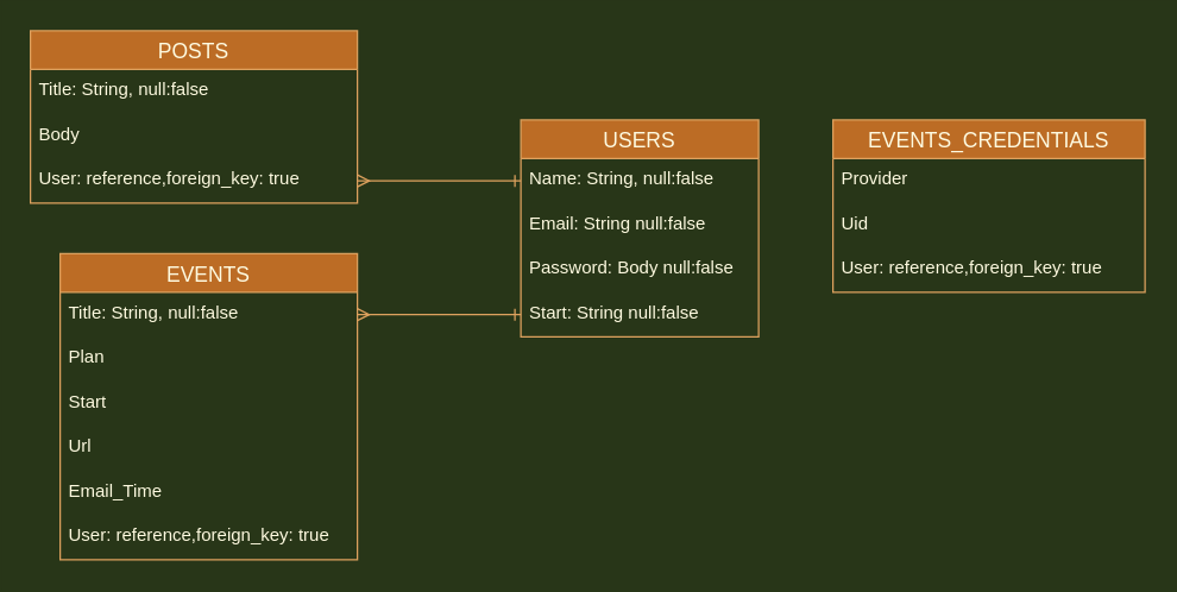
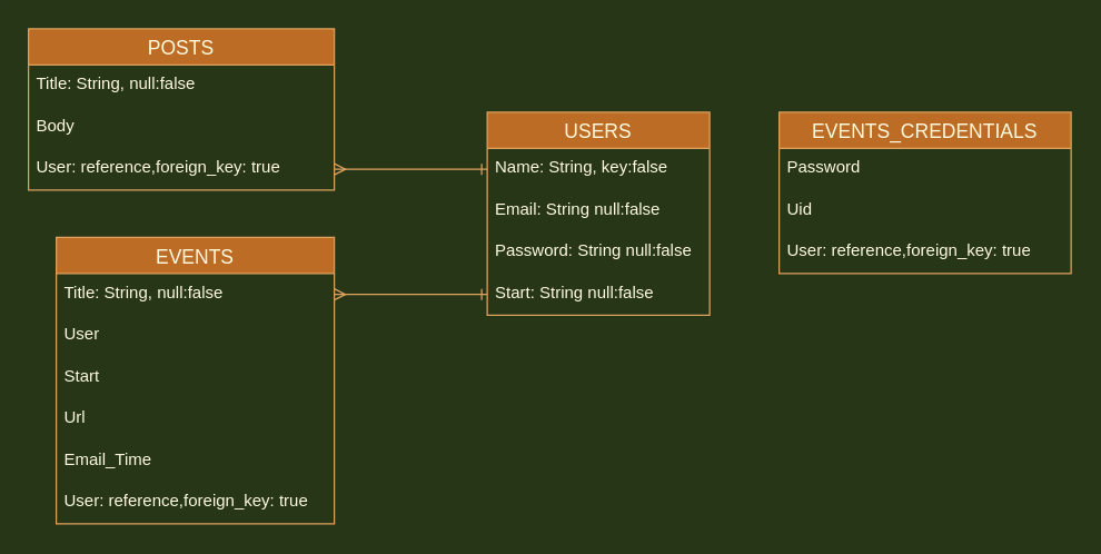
  <mxCell id="0" />
  <mxCell id="1" parent="0" />
  <mxCell id="2" value="USERS" style="swimlane;fontStyle=0;childLayout=stackLayout;horizontal=1;startSize=26;horizontalStack=0;resizeParent=1;resizeParentMax=0;resizeLast=0;collapsible=1;marginBottom=0;align=center;fontSize=14;fillColor=#BC6C25;strokeColor=#DDA15E;fontColor=#FEFAE0;" parent="1" vertex="1"><mxGeometry x="350" y="80" width="160" height="146" as="geometry" /></mxCell>
- <mxCell id="3" value="Name: String, null:false" style="text;strokeColor=none;fillColor=none;spacingLeft=4;spacingRight=4;overflow=hidden;rotatable=0;points=[[0,0.5],[1,0.5]];portConstraint=eastwest;fontSize=12;fontColor=#FEFAE0;" parent="2" vertex="1"><mxGeometry y="26" width="160" height="30" as="geometry" /></mxCell>
+ <mxCell id="3" value="Name: String, key:false" style="text;strokeColor=none;fillColor=none;spacingLeft=4;spacingRight=4;overflow=hidden;rotatable=0;points=[[0,0.5],[1,0.5]];portConstraint=eastwest;fontSize=12;fontColor=#FEFAE0;" parent="2" vertex="1"><mxGeometry y="26" width="160" height="30" as="geometry" /></mxCell>
  <mxCell id="4" value="Email: String null:false" style="text;strokeColor=none;fillColor=none;spacingLeft=4;spacingRight=4;overflow=hidden;rotatable=0;points=[[0,0.5],[1,0.5]];portConstraint=eastwest;fontSize=12;fontColor=#FEFAE0;" parent="2" vertex="1"><mxGeometry y="56" width="160" height="30" as="geometry" /></mxCell>
- <mxCell id="5" value="Password: Body null:false" style="text;strokeColor=none;fillColor=none;spacingLeft=4;spacingRight=4;overflow=hidden;rotatable=0;points=[[0,0.5],[1,0.5]];portConstraint=eastwest;fontSize=12;fontColor=#FEFAE0;" parent="2" vertex="1"><mxGeometry y="86" width="160" height="30" as="geometry" /></mxCell>
+ <mxCell id="5" value="Password: String null:false" style="text;strokeColor=none;fillColor=none;spacingLeft=4;spacingRight=4;overflow=hidden;rotatable=0;points=[[0,0.5],[1,0.5]];portConstraint=eastwest;fontSize=12;fontColor=#FEFAE0;" parent="2" vertex="1"><mxGeometry y="86" width="160" height="30" as="geometry" /></mxCell>
  <mxCell id="6" value="Start: String null:false" style="text;strokeColor=none;fillColor=none;spacingLeft=4;spacingRight=4;overflow=hidden;rotatable=0;points=[[0,0.5],[1,0.5]];portConstraint=eastwest;fontSize=12;fontColor=#FEFAE0;" parent="2" vertex="1"><mxGeometry y="116" width="160" height="30" as="geometry" /></mxCell>
  <mxCell id="7" value="EVENTS_CREDENTIALS" style="swimlane;fontStyle=0;childLayout=stackLayout;horizontal=1;startSize=26;horizontalStack=0;resizeParent=1;resizeParentMax=0;resizeLast=0;collapsible=1;marginBottom=0;align=center;fontSize=14;fillColor=#BC6C25;strokeColor=#DDA15E;fontColor=#FEFAE0;" parent="1" vertex="1"><mxGeometry x="560" y="80" width="210" height="116" as="geometry" /></mxCell>
- <mxCell id="8" value="Provider" style="text;strokeColor=none;fillColor=none;spacingLeft=4;spacingRight=4;overflow=hidden;rotatable=0;points=[[0,0.5],[1,0.5]];portConstraint=eastwest;fontSize=12;fontColor=#FEFAE0;" parent="7" vertex="1"><mxGeometry y="26" width="210" height="30" as="geometry" /></mxCell>
+ <mxCell id="8" value="Password" style="text;strokeColor=none;fillColor=none;spacingLeft=4;spacingRight=4;overflow=hidden;rotatable=0;points=[[0,0.5],[1,0.5]];portConstraint=eastwest;fontSize=12;fontColor=#FEFAE0;" parent="7" vertex="1"><mxGeometry y="26" width="210" height="30" as="geometry" /></mxCell>
  <mxCell id="9" value="Uid" style="text;strokeColor=none;fillColor=none;spacingLeft=4;spacingRight=4;overflow=hidden;rotatable=0;points=[[0,0.5],[1,0.5]];portConstraint=eastwest;fontSize=12;fontColor=#FEFAE0;" parent="7" vertex="1"><mxGeometry y="56" width="210" height="30" as="geometry" /></mxCell>
  <mxCell id="10" value="User: reference,foreign_key: true" style="text;strokeColor=none;fillColor=none;spacingLeft=4;spacingRight=4;overflow=hidden;rotatable=0;points=[[0,0.5],[1,0.5]];portConstraint=eastwest;fontSize=12;fontColor=#FEFAE0;" parent="7" vertex="1"><mxGeometry y="86" width="210" height="30" as="geometry" /></mxCell>
  <mxCell id="11" value="EVENTS" style="swimlane;fontStyle=0;childLayout=stackLayout;horizontal=1;startSize=26;horizontalStack=0;resizeParent=1;resizeParentMax=0;resizeLast=0;collapsible=1;marginBottom=0;align=center;fontSize=14;fillColor=#BC6C25;strokeColor=#DDA15E;fontColor=#FEFAE0;" parent="1" vertex="1"><mxGeometry x="40" y="170" width="200" height="206" as="geometry" /></mxCell>
  <mxCell id="12" value="Title: String, null:false" style="text;strokeColor=none;fillColor=none;spacingLeft=4;spacingRight=4;overflow=hidden;rotatable=0;points=[[0,0.5],[1,0.5]];portConstraint=eastwest;fontSize=12;fontColor=#FEFAE0;" parent="11" vertex="1"><mxGeometry y="26" width="200" height="30" as="geometry" /></mxCell>
- <mxCell id="13" value="Plan" style="text;strokeColor=none;fillColor=none;spacingLeft=4;spacingRight=4;overflow=hidden;rotatable=0;points=[[0,0.5],[1,0.5]];portConstraint=eastwest;fontSize=12;fontColor=#FEFAE0;" parent="11" vertex="1"><mxGeometry y="56" width="200" height="30" as="geometry" /></mxCell>
+ <mxCell id="13" value="User" style="text;strokeColor=none;fillColor=none;spacingLeft=4;spacingRight=4;overflow=hidden;rotatable=0;points=[[0,0.5],[1,0.5]];portConstraint=eastwest;fontSize=12;fontColor=#FEFAE0;" parent="11" vertex="1"><mxGeometry y="56" width="200" height="30" as="geometry" /></mxCell>
  <mxCell id="14" value="Start" style="text;strokeColor=none;fillColor=none;spacingLeft=4;spacingRight=4;overflow=hidden;rotatable=0;points=[[0,0.5],[1,0.5]];portConstraint=eastwest;fontSize=12;fontColor=#FEFAE0;" parent="11" vertex="1"><mxGeometry y="86" width="200" height="30" as="geometry" /></mxCell>
  <mxCell id="15" value="Url" style="text;strokeColor=none;fillColor=none;spacingLeft=4;spacingRight=4;overflow=hidden;rotatable=0;points=[[0,0.5],[1,0.5]];portConstraint=eastwest;fontSize=12;fontColor=#FEFAE0;" parent="11" vertex="1"><mxGeometry y="116" width="200" height="30" as="geometry" /></mxCell>
  <mxCell id="16" value="Email_Time" style="text;strokeColor=none;fillColor=none;spacingLeft=4;spacingRight=4;overflow=hidden;rotatable=0;points=[[0,0.5],[1,0.5]];portConstraint=eastwest;fontSize=12;fontColor=#FEFAE0;" parent="11" vertex="1"><mxGeometry y="146" width="200" height="30" as="geometry" /></mxCell>
  <mxCell id="17" value="User: reference,foreign_key: true" style="text;strokeColor=none;fillColor=none;spacingLeft=4;spacingRight=4;overflow=hidden;rotatable=0;points=[[0,0.5],[1,0.5]];portConstraint=eastwest;fontSize=12;fontColor=#FEFAE0;" parent="11" vertex="1"><mxGeometry y="176" width="200" height="30" as="geometry" /></mxCell>
  <mxCell id="18" value="POSTS" style="swimlane;fontStyle=0;childLayout=stackLayout;horizontal=1;startSize=26;horizontalStack=0;resizeParent=1;resizeParentMax=0;resizeLast=0;collapsible=1;marginBottom=0;align=center;fontSize=14;fillColor=#BC6C25;strokeColor=#DDA15E;fontColor=#FEFAE0;" parent="1" vertex="1"><mxGeometry x="20" y="20" width="220" height="116" as="geometry" /></mxCell>
  <mxCell id="19" value="Title: String, null:false" style="text;strokeColor=none;fillColor=none;spacingLeft=4;spacingRight=4;overflow=hidden;rotatable=0;points=[[0,0.5],[1,0.5]];portConstraint=eastwest;fontSize=12;fontColor=#FEFAE0;" parent="18" vertex="1"><mxGeometry y="26" width="220" height="30" as="geometry" /></mxCell>
  <mxCell id="20" value="Body" style="text;strokeColor=none;fillColor=none;spacingLeft=4;spacingRight=4;overflow=hidden;rotatable=0;points=[[0,0.5],[1,0.5]];portConstraint=eastwest;fontSize=12;fontColor=#FEFAE0;" parent="18" vertex="1"><mxGeometry y="56" width="220" height="30" as="geometry" /></mxCell>
  <mxCell id="21" value="User: reference,foreign_key: true" style="text;strokeColor=none;fillColor=none;spacingLeft=4;spacingRight=4;overflow=hidden;rotatable=0;points=[[0,0.5],[1,0.5]];portConstraint=eastwest;fontSize=12;fontColor=#FEFAE0;" parent="18" vertex="1"><mxGeometry y="86" width="220" height="30" as="geometry" /></mxCell>
  <mxCell id="22" style="edgeStyle=none;rounded=1;sketch=0;orthogonalLoop=1;jettySize=auto;html=1;exitX=0;exitY=0.5;exitDx=0;exitDy=0;entryX=1;entryY=0.5;entryDx=0;entryDy=0;startArrow=ERone;startFill=0;endArrow=ERmany;endFill=0;strokeColor=#DDA15E;fillColor=#BC6C25;fontColor=#FEFAE0;" edge="1" parent="1" source="6" target="12"><mxGeometry relative="1" as="geometry" /></mxCell>
  <mxCell id="23" style="edgeStyle=none;rounded=1;sketch=0;orthogonalLoop=1;jettySize=auto;html=1;exitX=0;exitY=0.5;exitDx=0;exitDy=0;entryX=1;entryY=0.5;entryDx=0;entryDy=0;startArrow=ERone;startFill=0;endArrow=ERmany;endFill=0;strokeColor=#DDA15E;fillColor=#BC6C25;fontColor=#FEFAE0;" edge="1" parent="1" source="3" target="21"><mxGeometry relative="1" as="geometry" /></mxCell>
